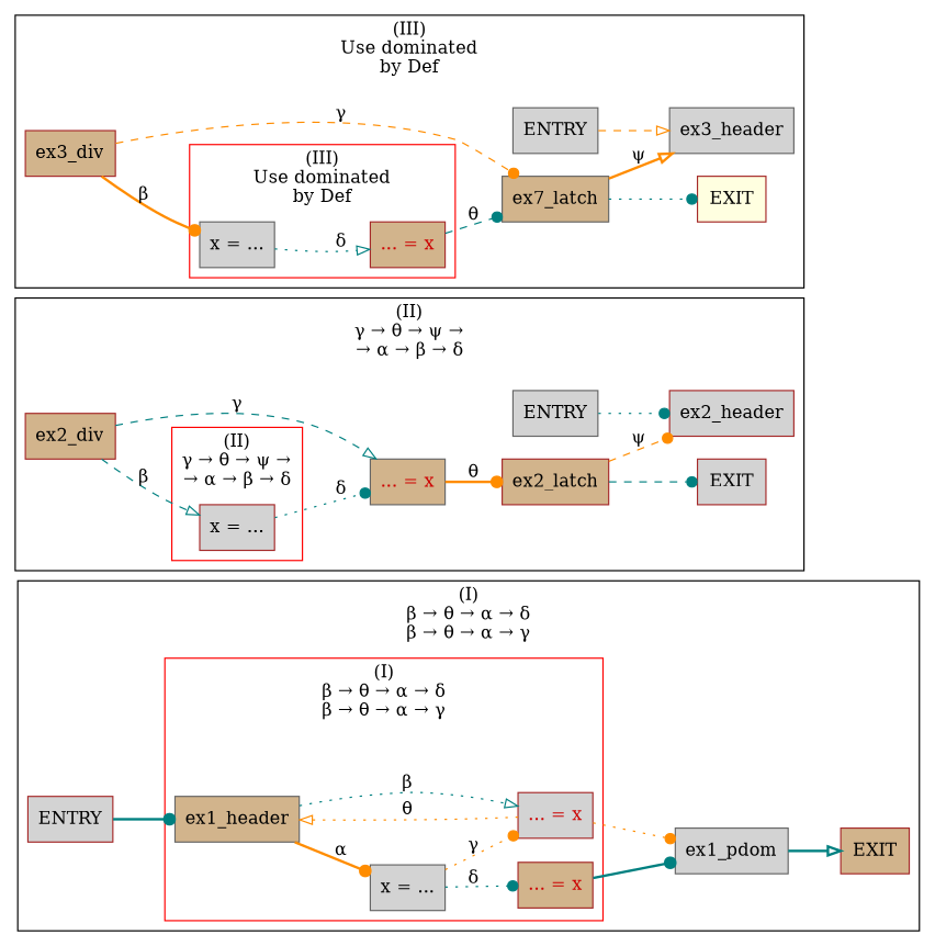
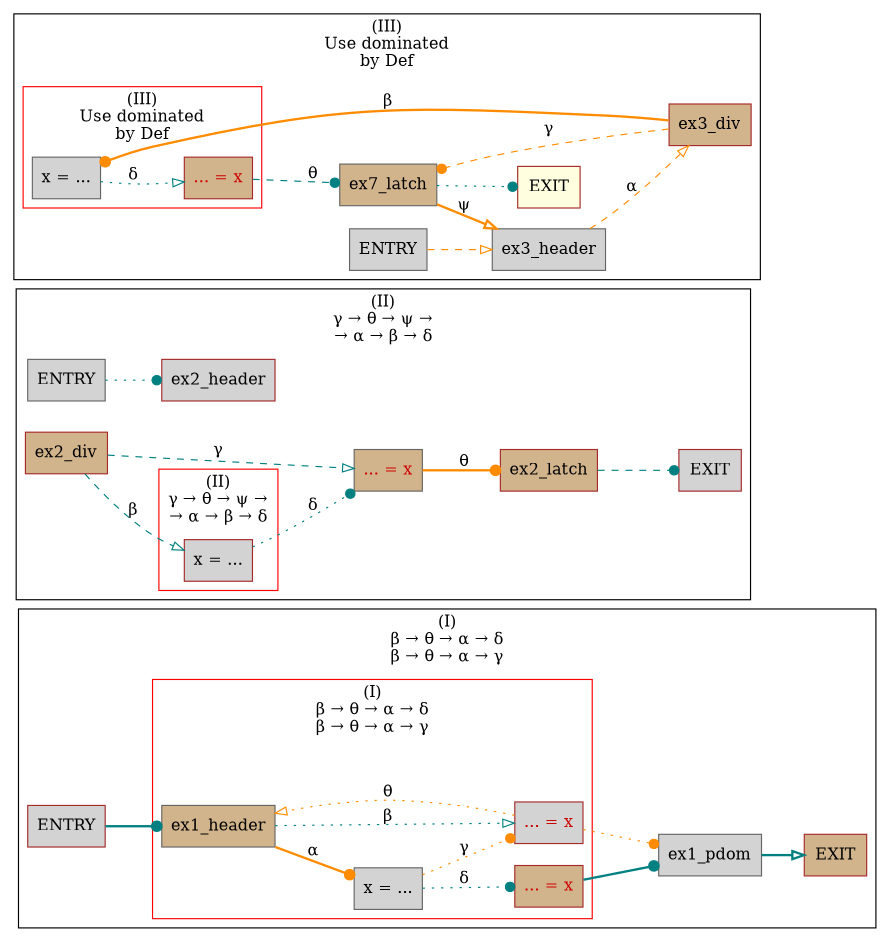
  digraph {
    rankdir=LR
    node [color=brown fillcolor=lightgrey shape=box style=filled]
    edge [arrowhead=dot color=teal style=dotted]
    ex1_header [color=gray40 fillcolor=tan]
    n2 [color=gray40 label="x = ..."]
    n3 [fontcolor=red3 label="... = x"]
    n4 [fillcolor=tan fontcolor=red3 label="... = x"]
    n5 [label=ENTRY rank=source]
    n6 [fillcolor=tan label=EXIT rank=sink]
    ex1_pdom [color=gray40]
    n8 [label="x = ..."]
    n9 [color=gray40 label=ENTRY rank=source]
    ex2_header
    n11 [label=EXIT rank=sink]
    ex2_div [fillcolor=tan]
    n13 [color=gray40 fillcolor=tan fontcolor=red3 label="... = x"]
    ex2_latch [fillcolor=tan]
    n15 [color=gray40 label="x = ..."]
    n16 [fillcolor=tan fontcolor=red3 label="... = x"]
    n17 [color=gray40 label=ENTRY rank=source]
    ex3_header [color=gray40]
    n19 [fillcolor=lightyellow label=EXIT rank=sink]
    ex3_div [fillcolor=tan]
    n21 [color=gray40 fillcolor=tan label=ex7_latch]
    subgraph cluster_1 {
      color=black
      label="(I)\n&beta; &rarr; &theta; &rarr; &alpha; &rarr; &delta;\n&beta; &rarr; &theta; &rarr; &alpha; &rarr; &gamma;"
      n5
      n6
      ex1_pdom
      subgraph cluster_2 {
        color=red
        label="(I)\n&beta; &rarr; &theta; &rarr; &alpha; &rarr; &delta;\n&beta; &rarr; &theta; &rarr; &alpha; &rarr; &gamma;"
        ex1_header
        n2
        n3
        n4
      }
    }
    subgraph cluster_3 {
      color=black
      label="(II)\n&gamma; &rarr; &theta; &rarr; &psi; &rarr;\n&rarr; &alpha; &rarr; &beta; &rarr; &delta;"
      n9
      ex2_header
      n11
      ex2_div
      n13
      ex2_latch
      subgraph cluster_4 {
        color=red
        label="(II)\n&gamma; &rarr; &theta; &rarr; &psi; &rarr;\n&rarr; &alpha; &rarr; &beta; &rarr; &delta;"
        n8
      }
    }
    subgraph cluster_5 {
      color=black
      label="(III)\nUse dominated\nby Def"
      n17
      ex3_header
      n19
      ex3_div
      n21
      subgraph cluster_6 {
        color=red
        label="(III)\nUse dominated\nby Def"
        n15
        n16
      }
    }
    ex1_header -> n2 [color=darkorange label="&alpha;" style=bold]
    ex1_header -> n3 [arrowhead=onormal label="&beta;"]
    n2 -> n3 [color=darkorange label="&gamma;"]
    n2 -> n4 [label="&delta;"]
    n3 -> ex1_header [arrowhead=onormal color=darkorange label="&theta;"]
    n3 -> ex1_pdom [color=darkorange]
    n4 -> ex1_pdom [style=bold]
    n5 -> ex1_header [style=bold]
    ex1_pdom -> n6 [arrowhead=onormal style=bold]
    n8 -> n13 [label="&delta;"]
    n9 -> ex2_header
    ex2_div -> n8 [arrowhead=onormal label="&beta;" style=dashed]
    ex2_div -> n13 [arrowhead=onormal label="&gamma;" style=dashed]
    n13 -> ex2_latch [color=darkorange label="&theta;" style=bold]
-   ex2_latch -> ex2_header [color=darkorange label="&psi;" style=dashed]
    ex2_latch -> n11 [style=dashed]
    n15 -> n16 [arrowhead=onormal label="&delta;"]
    n16 -> n21 [label="&theta;" style=dashed]
    n17 -> ex3_header [arrowhead=onormal color=darkorange style=dashed]
+   ex3_header -> ex3_div [arrowhead=onormal color=darkorange label="&alpha;" style=dashed]
    ex3_div -> n15 [color=darkorange label="&beta;" style=bold]
    ex3_div -> n21 [color=darkorange label="&gamma;" style=dashed]
    n21 -> ex3_header [arrowhead=onormal color=darkorange label="&psi;" style=bold]
    n21 -> n19
  }
